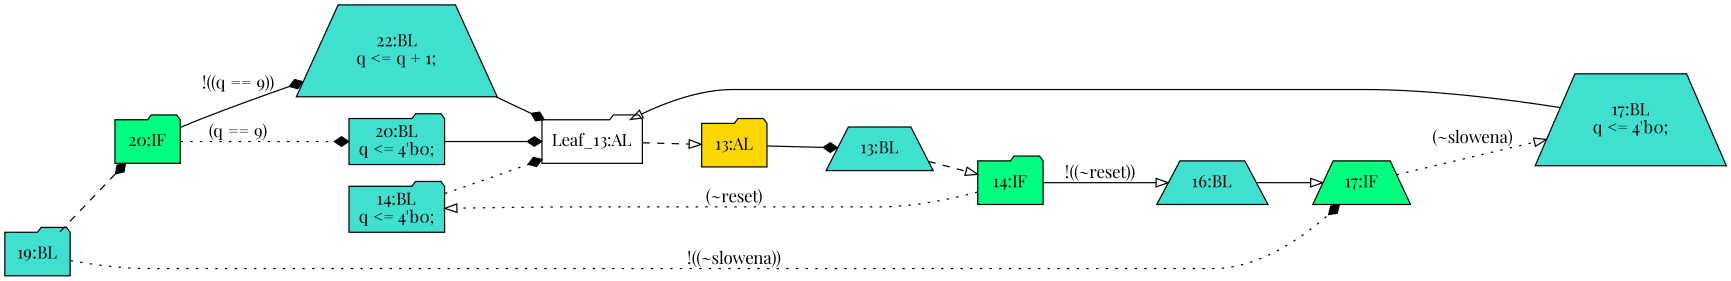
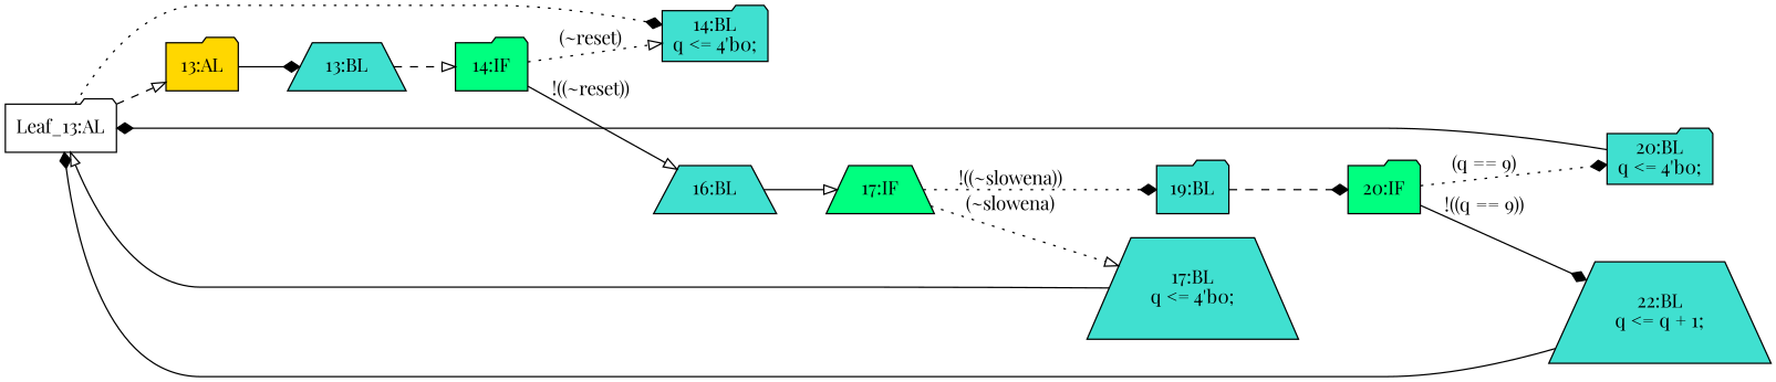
  strict digraph {
    fontname="Playfair Display"
    rankdir=LR
    node [fillcolor=turquoise fontname="Playfair Display" shape=folder statements="[]" style=filled typ=Block]
    edge [arrowhead=diamond cond="[]" fontname="Playfair Display" lineno=None style=solid]
    n1 [ast="<pyverilog.vparser.ast.Block object at 0x7f7a96db5390>" label="14:BL\nq <= 4'b0;" statements="[<pyverilog.vparser.ast.NonblockingSubstitution object at 0x7f7a96cd6750>]"]
    n2 [def_var="['q']" label="Leaf_13:AL" fillcolor="" statements="" style="" typ=""]
    n3 [ast="<pyverilog.vparser.ast.Always object at 0x7f7a96cc3fd0>" clk_sens=True fillcolor=gold label="13:AL" sens="['clk']" typ=Always use_var="['q', 'reset', 'slowena']"]
    n4 [ast="<pyverilog.vparser.ast.Block object at 0x7f7a96db5690>" label="13:BL" shape=trapezium]
    n5 [ast="<pyverilog.vparser.ast.Block object at 0x7f7a96d32650>" label="20:BL\nq <= 4'b0;" statements="[<pyverilog.vparser.ast.NonblockingSubstitution object at 0x7f7a96d3d4d0>]"]
    n6 [ast="<pyverilog.vparser.ast.Block object at 0x7f7a96d24610>" label="17:BL\nq <= 4'b0;" shape=trapezium statements="[<pyverilog.vparser.ast.NonblockingSubstitution object at 0x7f7a96cce290>]"]
    n7 [ast="<pyverilog.vparser.ast.IfStatement object at 0x7f7a96cd6bd0>" fillcolor=springgreen label="14:IF" typ=IfStatement]
    n8 [ast="<pyverilog.vparser.ast.IfStatement object at 0x7f7a96ccecd0>" fillcolor=springgreen label="17:IF" shape=trapezium typ=IfStatement]
    n9 [ast="<pyverilog.vparser.ast.Block object at 0x7f7a96cce550>" label="19:BL"]
    n10 [ast="<pyverilog.vparser.ast.IfStatement object at 0x7f7a96d3dd10>" fillcolor=springgreen label="20:IF" typ=IfStatement]
    n11 [ast="<pyverilog.vparser.ast.Block object at 0x7f7a96d3dc50>" label="22:BL\nq <= q + 1;" shape=trapezium statements="[<pyverilog.vparser.ast.NonblockingSubstitution object at 0x7f7a96d27150>]"]
    n12 [ast="<pyverilog.vparser.ast.Block object at 0x7f7a96d24110>" label="16:BL" shape=trapezium]
-   n1 -> n2 [style=dotted]
+   n2 -> n1 [style=dotted]
    n2 -> n3 [arrowhead=onormal style=dashed cond="" lineno=""]
    n3 -> n4
    n4 -> n7 [arrowhead=onormal style=dashed]
    n5 -> n2
    n6 -> n2 [arrowhead=onormal]
    n7 -> n1 [arrowhead=onormal cond="['reset']" label="(~reset)" lineno=14 style=dotted]
    n7 -> n12 [arrowhead=onormal cond="['reset']" label="!((~reset))" lineno=14]
    n8 -> n6 [arrowhead=onormal cond="['slowena']" label="(~slowena)" lineno=17 style=dotted]
-   n9 -> n8 [cond="['slowena']" label="!((~slowena))" lineno=17 style=dotted]
+   n8 -> n9 [cond="['slowena']" label="!((~slowena))" lineno=17 style=dotted]
    n9 -> n10 [style=dashed]
    n10 -> n5 [cond="['q']" label="(q == 9)" lineno=20 style=dotted]
    n10 -> n11 [cond="['q']" label="!((q == 9))" lineno=20]
    n11 -> n2
    n12 -> n8 [arrowhead=onormal]
  }
